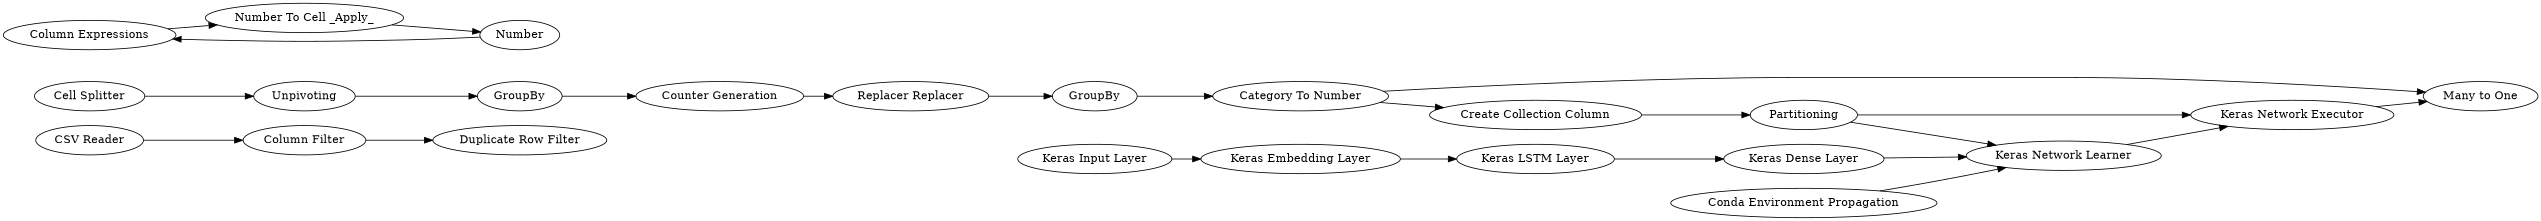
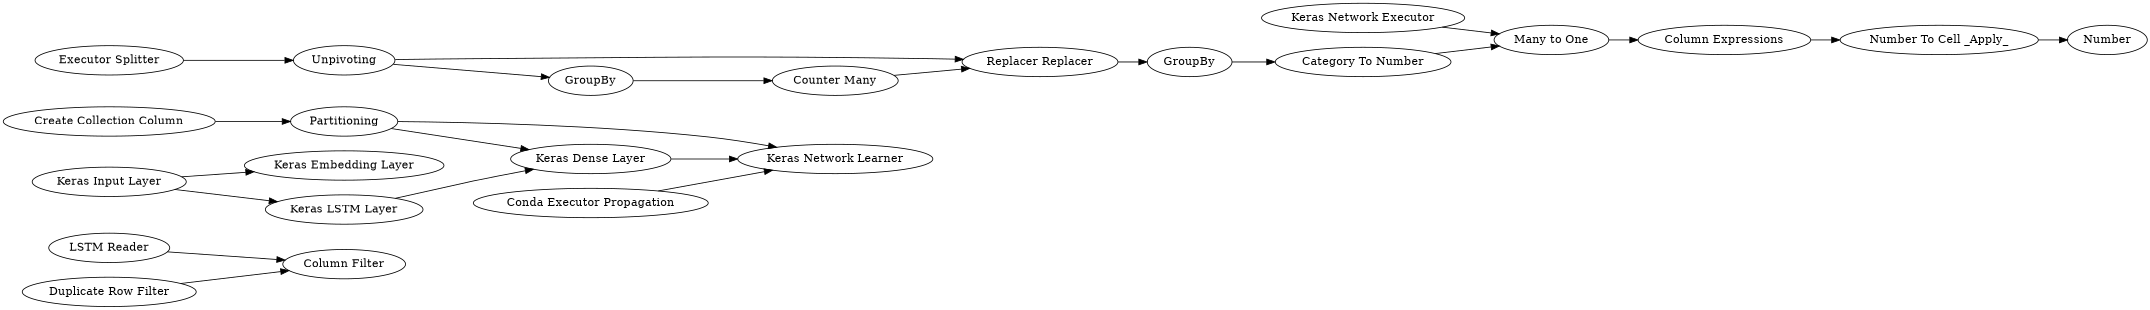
  digraph {
    rankdir=LR
-   n1 [label="CSV Reader"]
+   n1 [label="LSTM Reader"]
    n2 [label="Column Filter"]
    n3 [label="Duplicate Row Filter"]
    n4 [label="Create Collection Column"]
    n5 [label=Partitioning]
    n6 [label="Keras Network Learner"]
    n7 [label="Keras Network Executor"]
    n8 [label="Many to One"]
    n9 [label="Category To Number"]
    n10 [label="Column Expressions"]
    n11 [label=Number]
    n12 [label="Keras Embedding Layer"]
    n13 [label="Keras LSTM Layer"]
    n14 [label="Keras Dense Layer"]
    n15 [label="Keras Input Layer"]
-   n16 [label="Cell Splitter"]
+   n16 [label="Executor Splitter"]
    n17 [label=Unpivoting]
    n18 [label="Replacer Replacer"]
    n19 [label=GroupBy]
    n20 [label=GroupBy]
-   n21 [label="Counter Generation"]
+   n21 [label="Counter Many"]
    n22 [label="Number To Cell _Apply_"]
-   n23 [label="Conda Environment Propagation"]
+   n23 [label="Conda Executor Propagation"]
    n1 -> n2
-   n2 -> n3
+   n3 -> n2
    n4 -> n5
    n5 -> n6
-   n5 -> n7
-   n6 -> n7
+   n5 -> n14
    n7 -> n8
-   n11 -> n10
-   n9 -> n4
+   n8 -> n10
    n9 -> n8
    n10 -> n22
-   n12 -> n13
+   n15 -> n13
    n13 -> n14
    n14 -> n6
    n15 -> n12
    n16 -> n17
+   n17 -> n18
    n17 -> n19
    n18 -> n20
    n19 -> n21
    n20 -> n9
    n21 -> n18
    n22 -> n11
    n23 -> n6
  }
